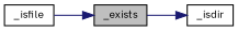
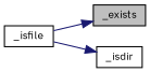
  digraph {
    fontname="IBM Plex Sans"
    rankdir=LR
    node [color=black fontname="IBM Plex Sans" fontsize=10 shape=record]
    edge [color=midnightblue fontname="IBM Plex Sans" fontsize=10 labelfontname=Helvetica labelfontsize=10 style=solid]
    n1 [fillcolor=grey75 fontcolor=black height=0.2 label=_exists style=filled width=0.4]
    n2 [height=0.2 label=_isdir width=0.4]
    n3 [height=0.2 label=_isfile width=0.4]
-   n1 -> n2
+   n3 -> n2
    n3 -> n1
  }
